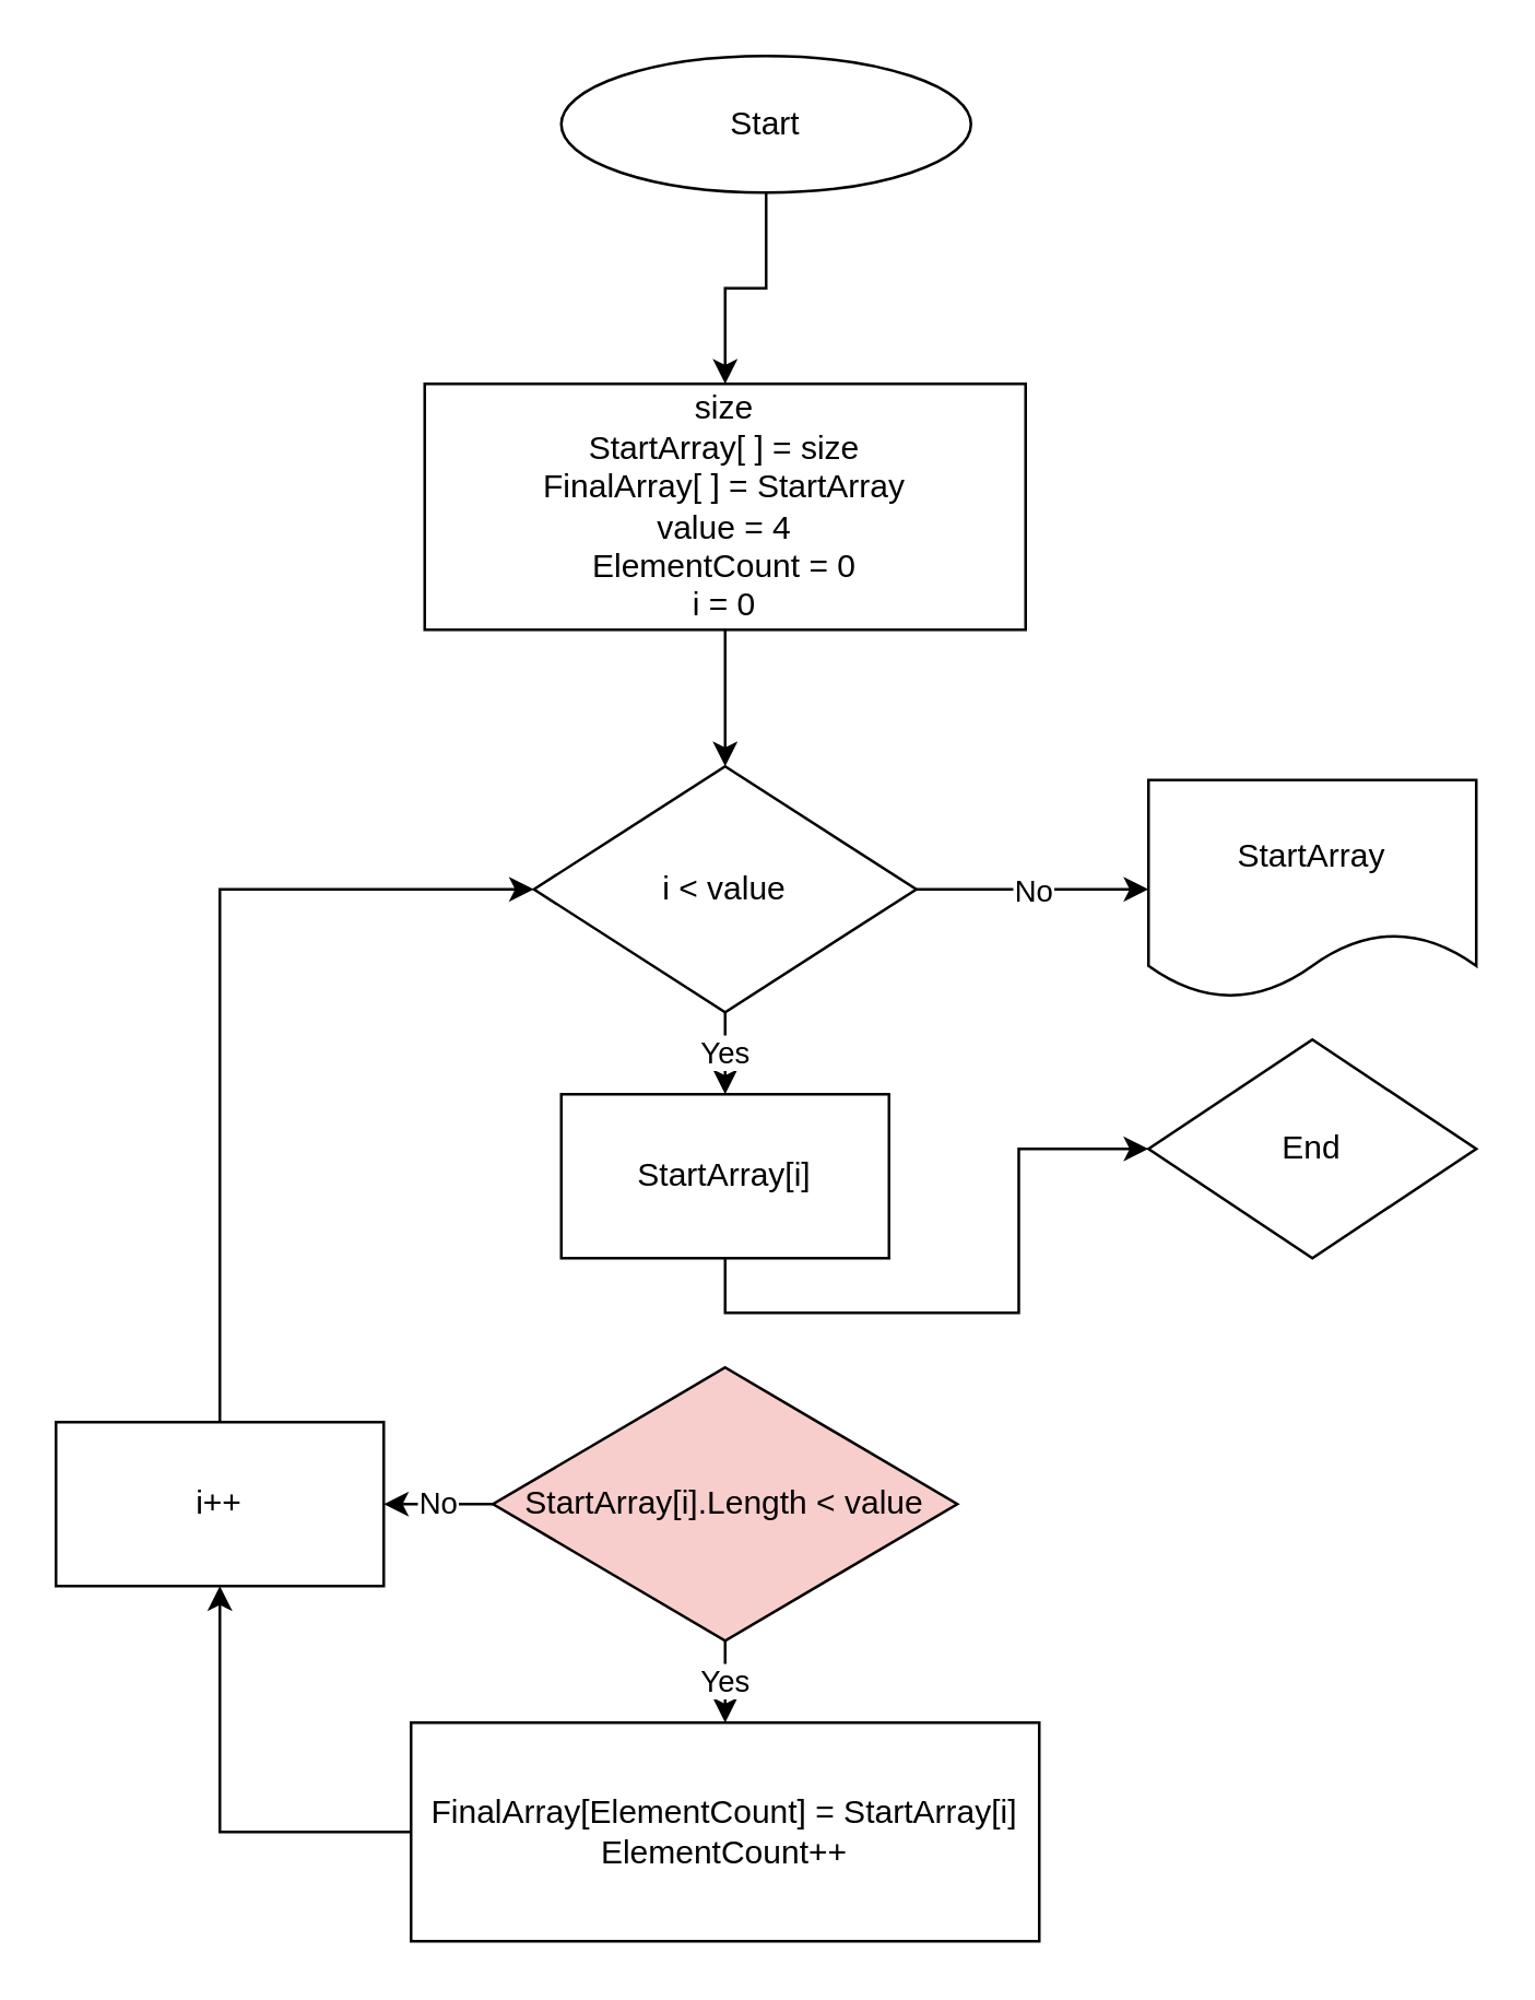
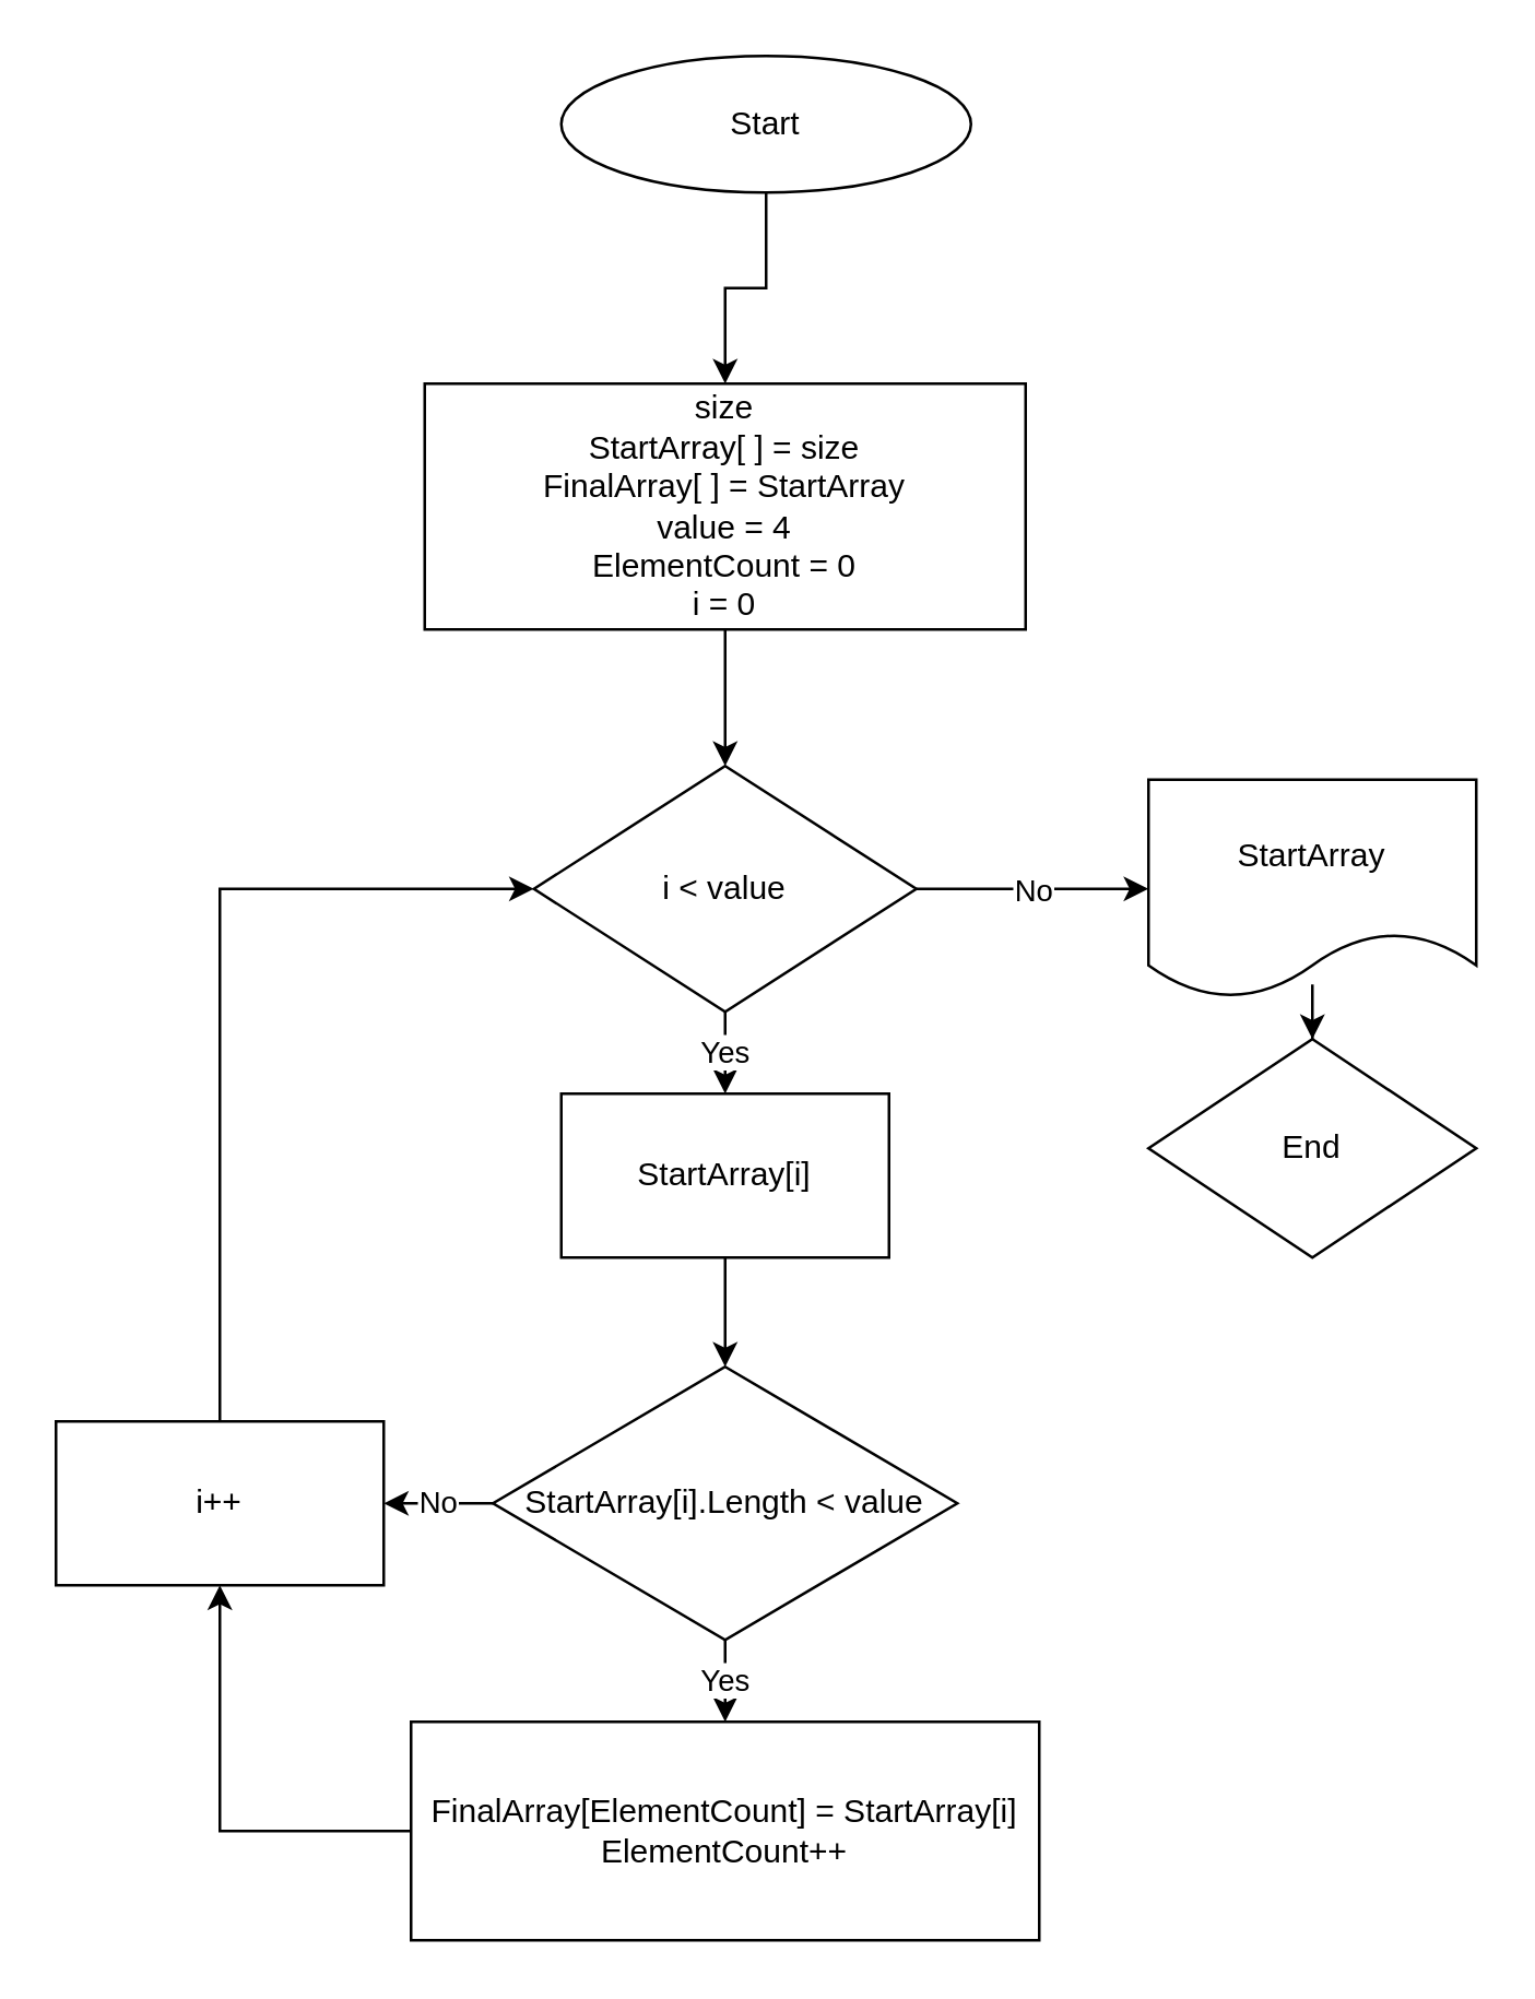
  <mxCell id="0" />
  <mxCell id="1" parent="0" />
  <mxCell id="2" style="edgeStyle=orthogonalEdgeStyle;rounded=0;orthogonalLoop=1;jettySize=auto;html=1;exitX=0.5;exitY=1;exitDx=0;exitDy=0;entryX=0.5;entryY=0;entryDx=0;entryDy=0;" edge="1" parent="1" source="3" target="8"><mxGeometry relative="1" as="geometry" /></mxCell>
  <mxCell id="3" value="size&lt;br&gt;StartArray[ ] = size&lt;br&gt;FinalArray[ ] = StartArray&lt;br&gt;value = 4&lt;br&gt;ElementCount = 0&lt;br&gt;i = 0" style="rounded=0;whiteSpace=wrap;html=1;" vertex="1" parent="1"><mxGeometry x="155" y="140" width="220" height="90" as="geometry" /></mxCell>
  <mxCell id="4" style="edgeStyle=orthogonalEdgeStyle;rounded=0;orthogonalLoop=1;jettySize=auto;html=1;exitX=0.5;exitY=1;exitDx=0;exitDy=0;entryX=0.5;entryY=0;entryDx=0;entryDy=0;" edge="1" parent="1" source="5" target="3"><mxGeometry relative="1" as="geometry" /></mxCell>
  <mxCell id="5" value="Start" style="ellipse;whiteSpace=wrap;html=1;" vertex="1" parent="1"><mxGeometry x="205" y="20" width="150" height="50" as="geometry" /></mxCell>
  <mxCell id="6" value="Yes" style="edgeStyle=orthogonalEdgeStyle;rounded=0;orthogonalLoop=1;jettySize=auto;html=1;entryX=0.5;entryY=0;entryDx=0;entryDy=0;" edge="1" parent="1" source="8" target="10"><mxGeometry relative="1" as="geometry" /></mxCell>
  <mxCell id="7" value="No" style="edgeStyle=orthogonalEdgeStyle;rounded=0;orthogonalLoop=1;jettySize=auto;html=1;exitX=1;exitY=0.5;exitDx=0;exitDy=0;" edge="1" parent="1" source="8"><mxGeometry relative="1" as="geometry"><mxPoint x="420" y="325" as="targetPoint" /></mxGeometry></mxCell>
  <mxCell id="8" value="i &amp;lt; value" style="rhombus;whiteSpace=wrap;html=1;" vertex="1" parent="1"><mxGeometry x="195" y="280" width="140" height="90" as="geometry" /></mxCell>
- <mxCell id="9" style="edgeStyle=orthogonalEdgeStyle;rounded=0;orthogonalLoop=1;jettySize=auto;html=1;exitX=0.5;exitY=1;exitDx=0;exitDy=0;" edge="1" parent="1" source="10" target="20"><mxGeometry relative="1" as="geometry" /></mxCell>
+ <mxCell id="9" style="edgeStyle=orthogonalEdgeStyle;rounded=0;orthogonalLoop=1;jettySize=auto;html=1;exitX=0.5;exitY=1;exitDx=0;exitDy=0;entryX=0.5;entryY=0;entryDx=0;entryDy=0;" edge="1" parent="1" source="10" target="13"><mxGeometry relative="1" as="geometry" /></mxCell>
  <mxCell id="10" value="StartArray[i]" style="rounded=0;whiteSpace=wrap;html=1;" vertex="1" parent="1"><mxGeometry x="205" y="400" width="120" height="60" as="geometry" /></mxCell>
  <mxCell id="11" value="Yes" style="edgeStyle=orthogonalEdgeStyle;rounded=0;orthogonalLoop=1;jettySize=auto;html=1;exitX=0.5;exitY=1;exitDx=0;exitDy=0;" edge="1" parent="1" source="13" target="15"><mxGeometry relative="1" as="geometry"><mxPoint x="265" y="640" as="targetPoint" /></mxGeometry></mxCell>
  <mxCell id="12" value="No" style="edgeStyle=orthogonalEdgeStyle;rounded=0;orthogonalLoop=1;jettySize=auto;html=1;exitX=0;exitY=0.5;exitDx=0;exitDy=0;" edge="1" parent="1" source="13" target="17"><mxGeometry relative="1" as="geometry"><mxPoint x="130" y="550" as="targetPoint" /></mxGeometry></mxCell>
- <mxCell id="13" value="StartArray[i].Length &amp;lt; value" style="rhombus;whiteSpace=wrap;html=1;fillColor=#f8cecc;" vertex="1" parent="1"><mxGeometry x="180" y="500" width="170" height="100" as="geometry" /></mxCell>
+ <mxCell id="13" value="StartArray[i].Length &amp;lt; value" style="rhombus;whiteSpace=wrap;html=1;" vertex="1" parent="1"><mxGeometry x="180" y="500" width="170" height="100" as="geometry" /></mxCell>
  <mxCell id="14" style="edgeStyle=orthogonalEdgeStyle;rounded=0;orthogonalLoop=1;jettySize=auto;html=1;exitX=0;exitY=0.5;exitDx=0;exitDy=0;entryX=0.5;entryY=1;entryDx=0;entryDy=0;" edge="1" parent="1" source="15" target="17"><mxGeometry relative="1" as="geometry" /></mxCell>
  <mxCell id="15" value="FinalArray[ElementCount] = StartArray[i]&lt;br&gt;ElementCount++" style="rounded=0;whiteSpace=wrap;html=1;" vertex="1" parent="1"><mxGeometry x="150" y="630" width="230" height="80" as="geometry" /></mxCell>
  <mxCell id="16" style="edgeStyle=orthogonalEdgeStyle;rounded=0;orthogonalLoop=1;jettySize=auto;html=1;exitX=0.5;exitY=0;exitDx=0;exitDy=0;entryX=0;entryY=0.5;entryDx=0;entryDy=0;" edge="1" parent="1" source="17" target="8"><mxGeometry relative="1" as="geometry" /></mxCell>
  <mxCell id="17" value="i++" style="rounded=0;whiteSpace=wrap;html=1;" vertex="1" parent="1"><mxGeometry x="20" y="520" width="120" height="60" as="geometry" /></mxCell>
+ <mxCell id="18" style="edgeStyle=orthogonalEdgeStyle;rounded=0;orthogonalLoop=1;jettySize=auto;html=1;" edge="1" parent="1" source="19" target="20"><mxGeometry relative="1" as="geometry"><mxPoint x="480" y="420" as="targetPoint" /></mxGeometry></mxCell>
  <mxCell id="19" value="StartArray" style="shape=document;whiteSpace=wrap;html=1;boundedLbl=1;" vertex="1" parent="1"><mxGeometry x="420" y="285" width="120" height="80" as="geometry" /></mxCell>
  <mxCell id="20" value="End" style="rhombus;whiteSpace=wrap;html=1;" vertex="1" parent="1"><mxGeometry x="420" y="380" width="120" height="80" as="geometry" /></mxCell>
